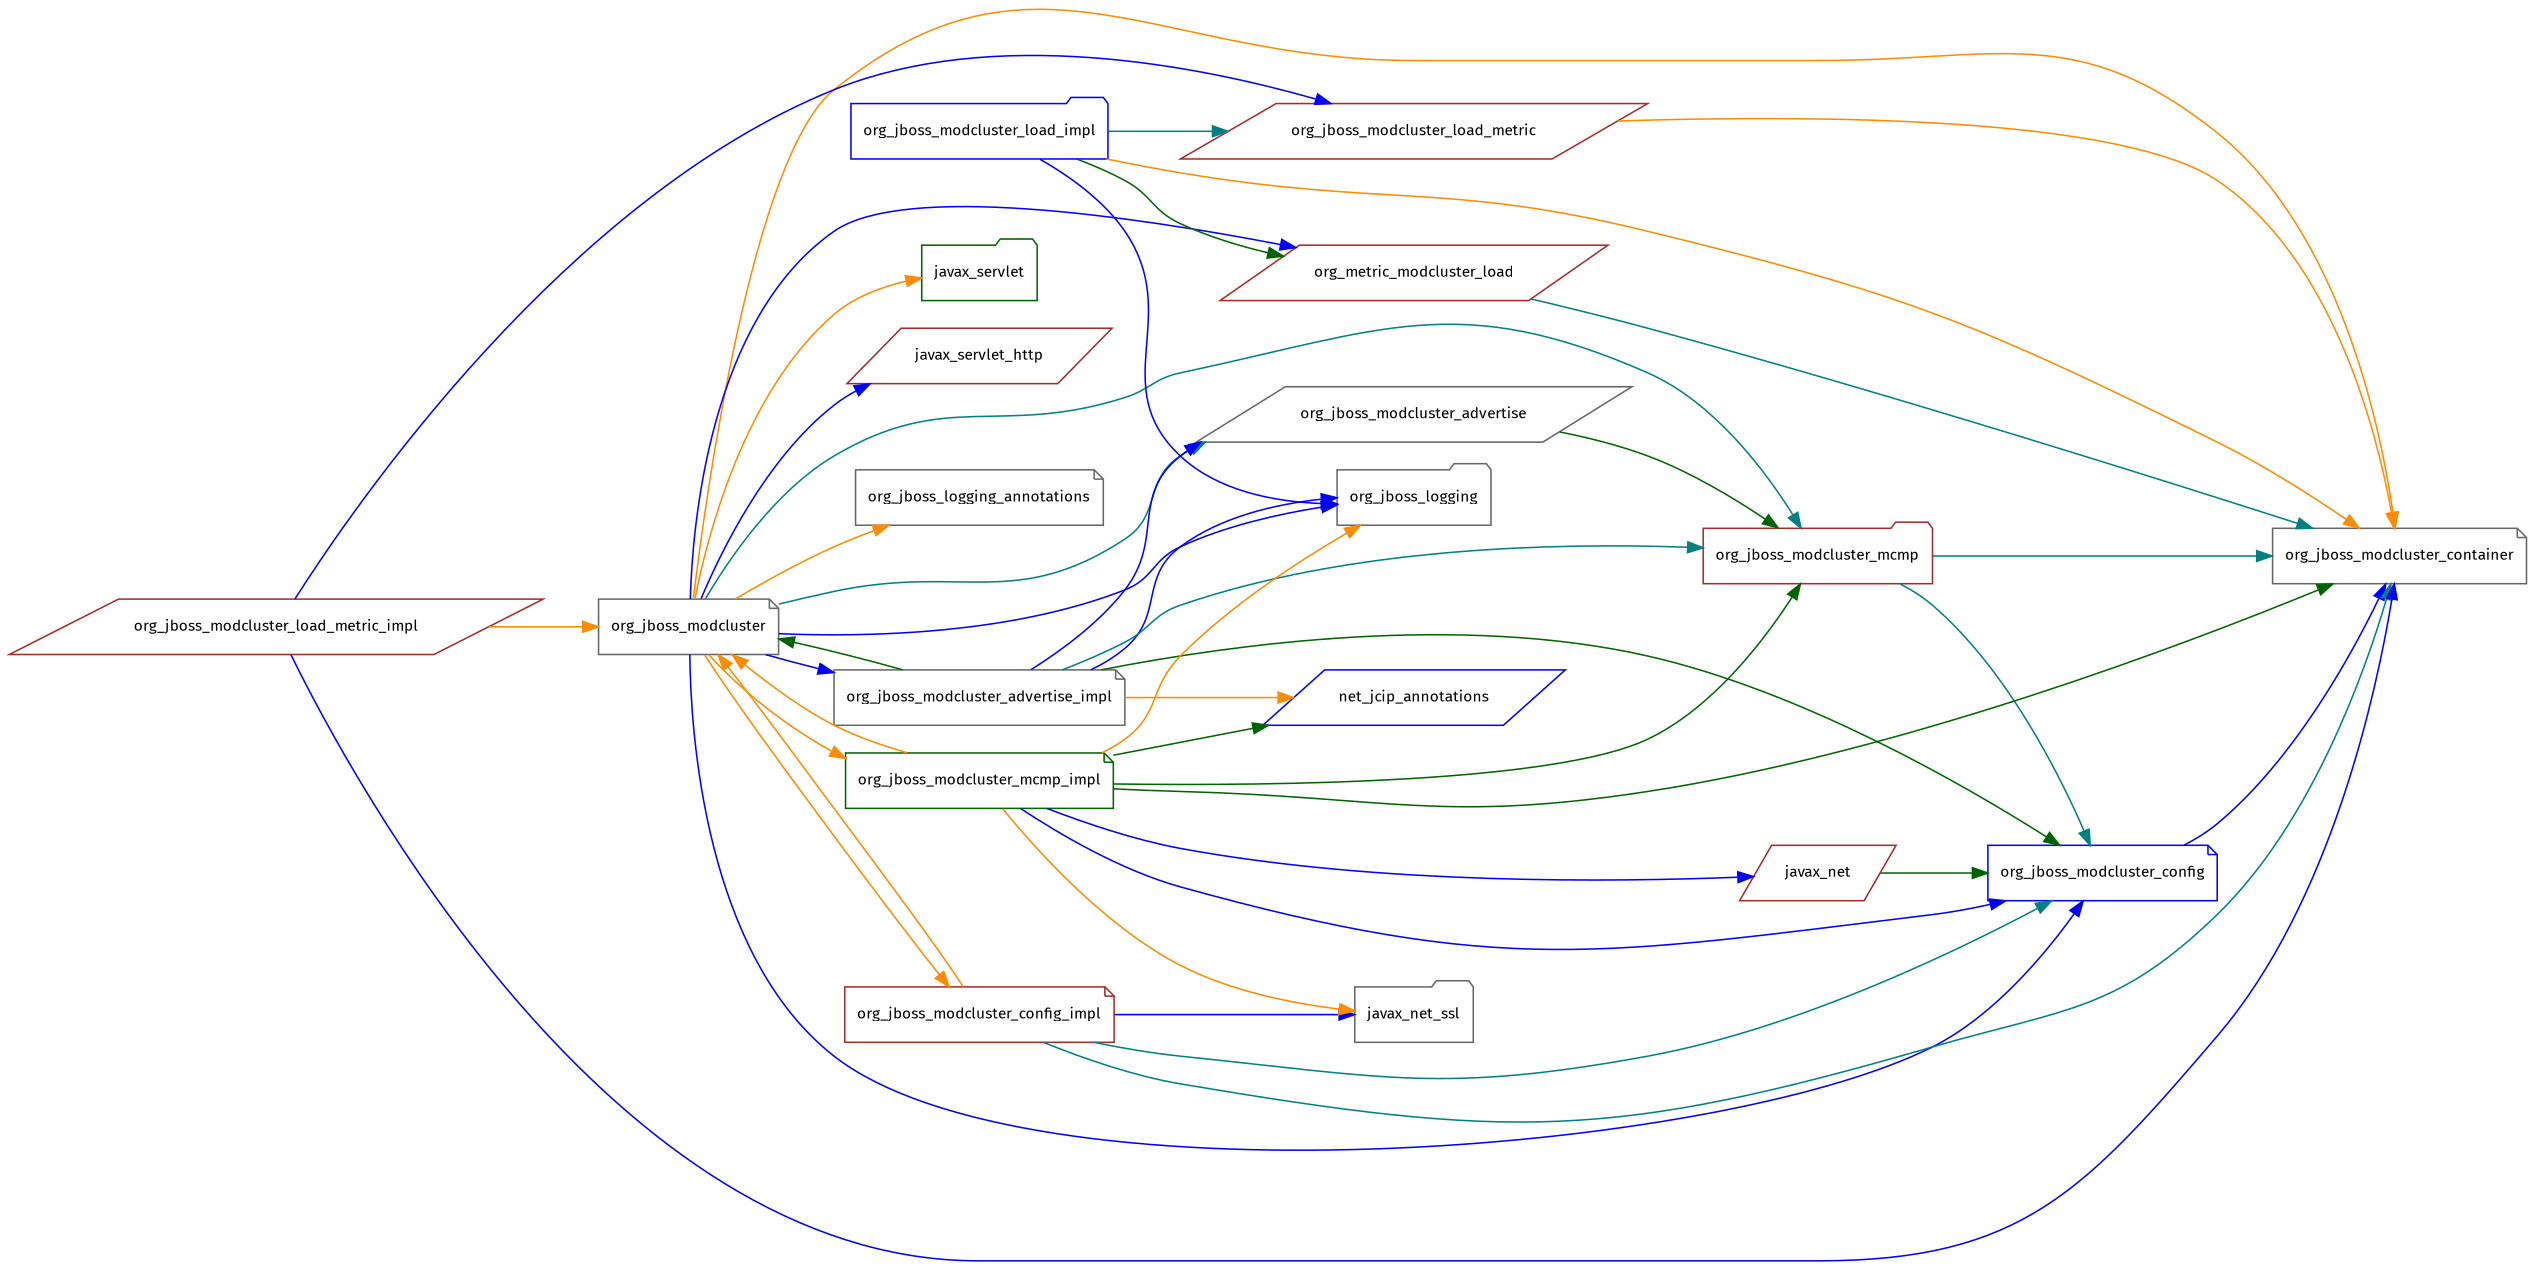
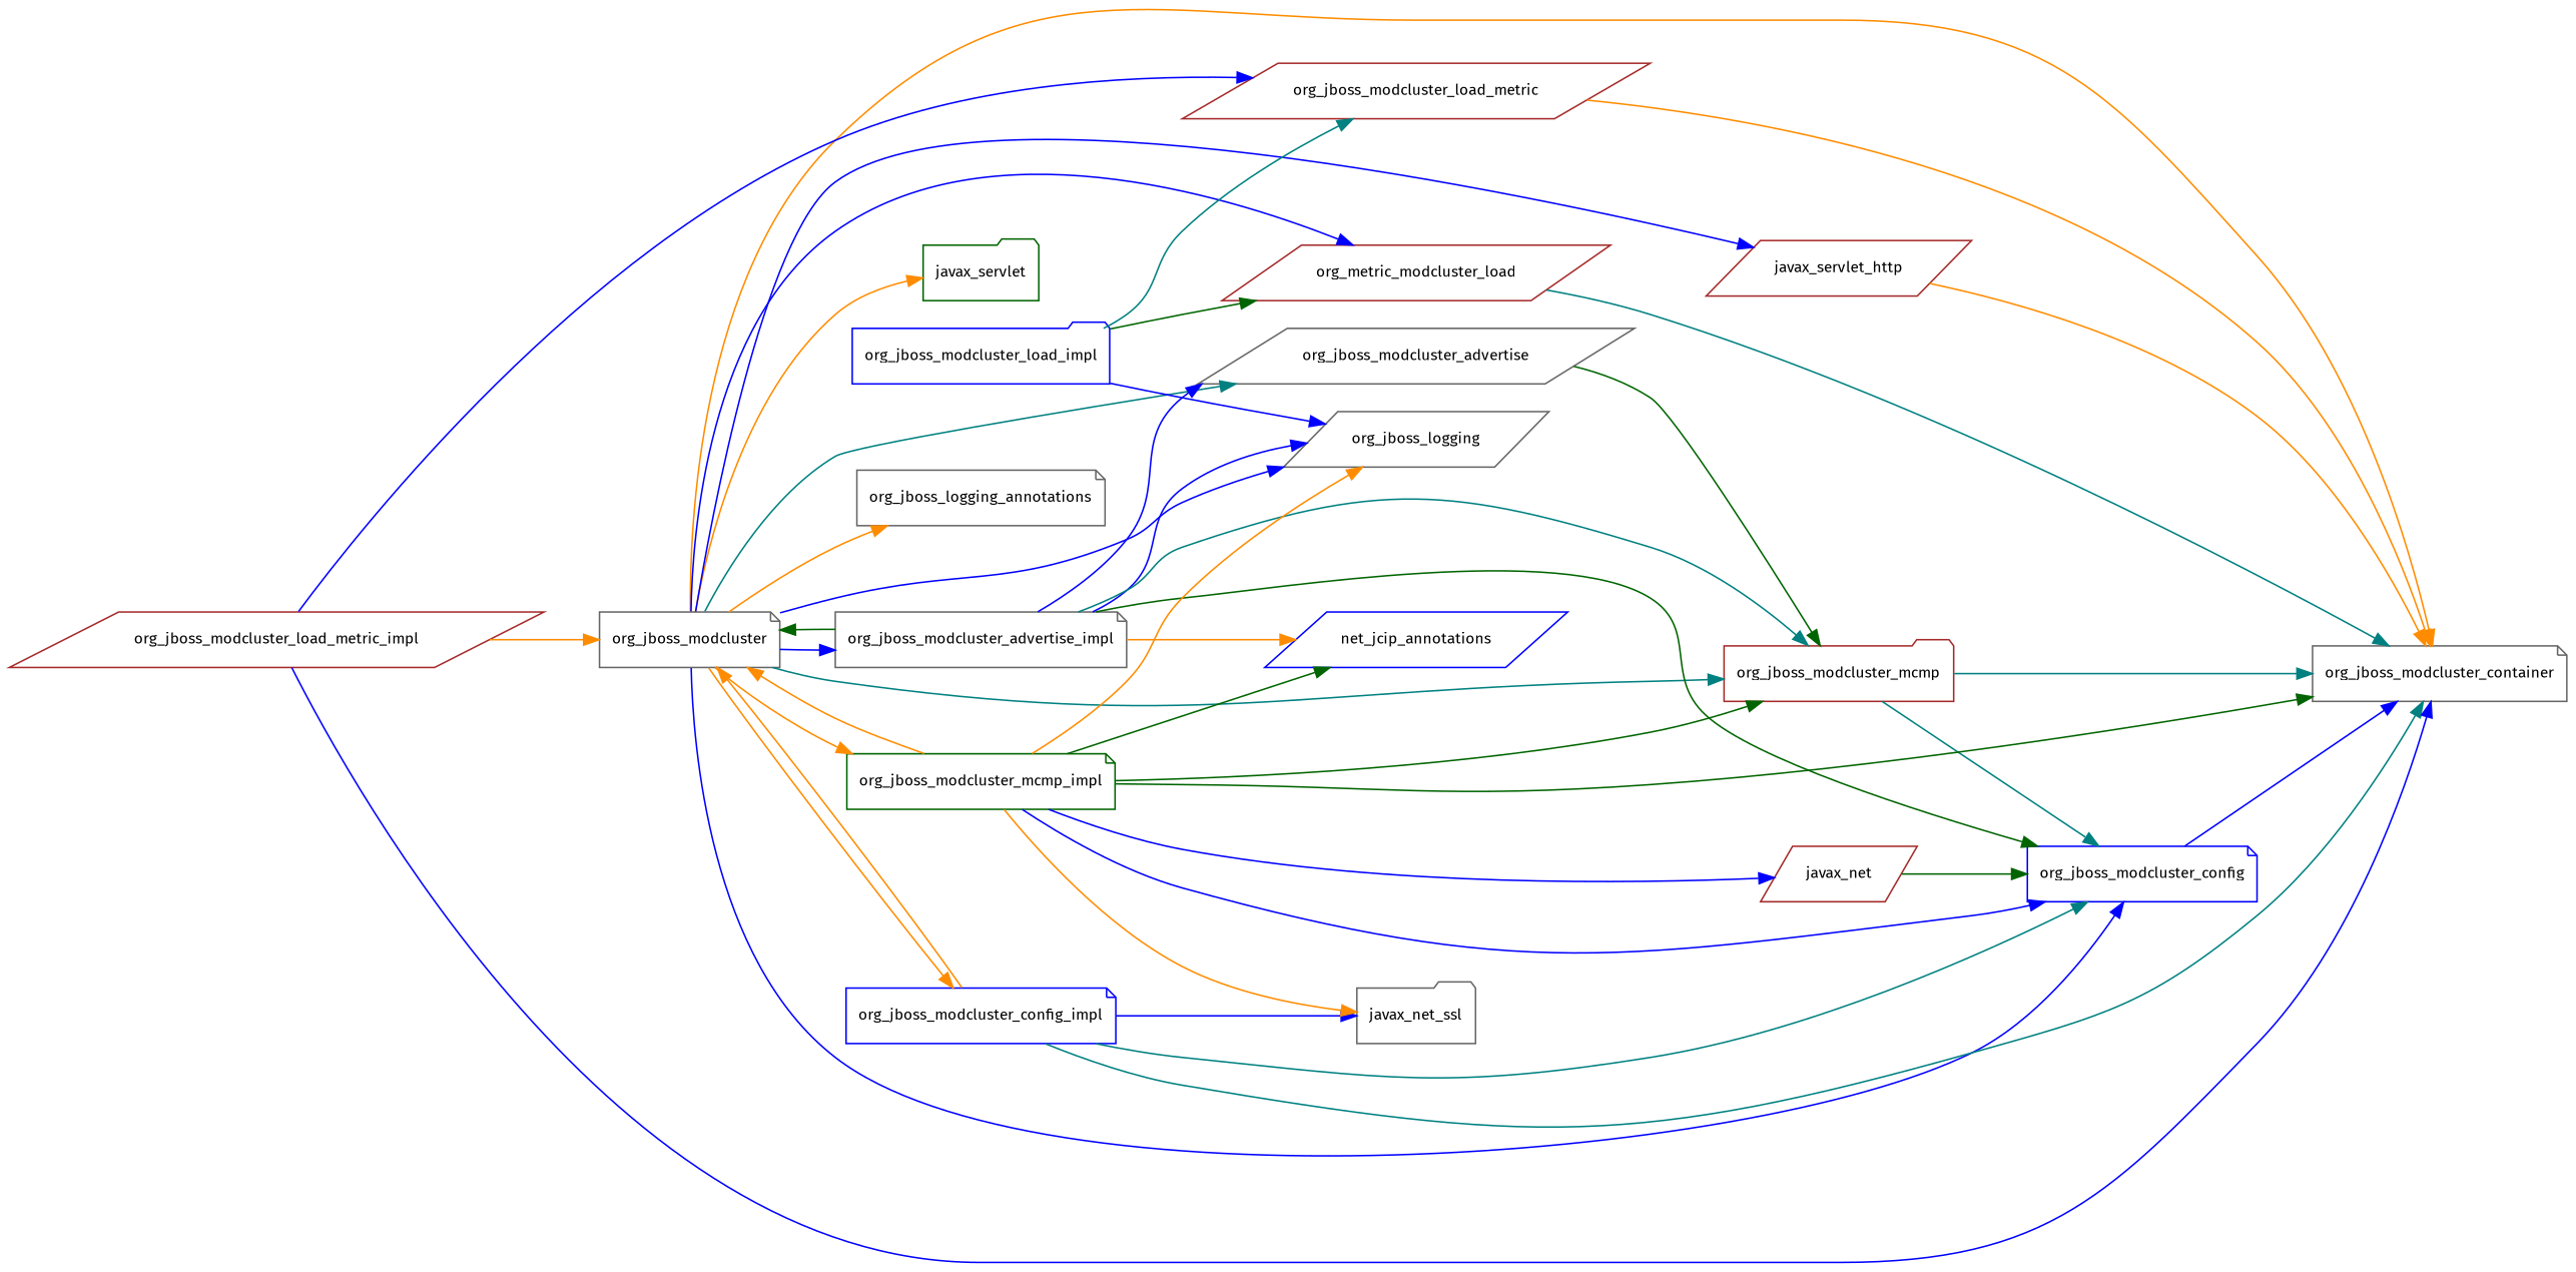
  digraph {
    fontname="Fira Sans"
    rankdir=LR
    node [color=gray40 fontname="Fira Sans" fontsize=10.0 shape=note]
    edge [color=blue fontname="Fira Sans"]
    org_jboss_modcluster
    javax_servlet [color=darkgreen shape=folder]
    javax_servlet_http [color=brown shape=parallelogram]
-   org_jboss_logging [shape=folder]
+   org_jboss_logging [shape=parallelogram]
    org_jboss_logging_annotations
    org_jboss_modcluster_advertise [shape=parallelogram]
    org_jboss_modcluster_advertise_impl
    org_jboss_modcluster_config [color=blue]
-   org_jboss_modcluster_config_impl [color=brown]
+   org_jboss_modcluster_config_impl [color=blue]
    org_jboss_modcluster_container
    n11 [color=brown label=org_metric_modcluster_load shape=parallelogram]
    org_jboss_modcluster_mcmp [color=brown shape=folder]
    org_jboss_modcluster_mcmp_impl [color=darkgreen]
    net_jcip_annotations [color=blue shape=parallelogram]
    javax_net_ssl [shape=folder]
    javax_net [color=brown shape=parallelogram]
    org_jboss_modcluster_load_impl [color=blue shape=folder]
    org_jboss_modcluster_load_metric [color=brown shape=parallelogram]
    org_jboss_modcluster_load_metric_impl [color=brown shape=parallelogram]
    org_jboss_modcluster -> javax_servlet [color=darkorange]
    org_jboss_modcluster -> javax_servlet_http
    org_jboss_modcluster -> org_jboss_logging
    org_jboss_modcluster -> org_jboss_logging_annotations [color=darkorange]
    org_jboss_modcluster -> org_jboss_modcluster_advertise [color=teal]
    org_jboss_modcluster -> org_jboss_modcluster_advertise_impl
    org_jboss_modcluster -> org_jboss_modcluster_config
    org_jboss_modcluster -> org_jboss_modcluster_config_impl [color=darkorange]
    org_jboss_modcluster -> org_jboss_modcluster_container [color=darkorange]
    org_jboss_modcluster -> n11
    org_jboss_modcluster -> org_jboss_modcluster_mcmp [color=teal]
    org_jboss_modcluster -> org_jboss_modcluster_mcmp_impl [color=darkorange]
    org_jboss_modcluster_advertise -> org_jboss_modcluster_mcmp [color=darkgreen]
    org_jboss_modcluster_advertise_impl -> org_jboss_modcluster [color=darkgreen]
    org_jboss_modcluster_advertise_impl -> org_jboss_logging
    org_jboss_modcluster_advertise_impl -> org_jboss_modcluster_advertise
    org_jboss_modcluster_advertise_impl -> org_jboss_modcluster_config [color=darkgreen]
    org_jboss_modcluster_advertise_impl -> org_jboss_modcluster_mcmp [color=teal]
    org_jboss_modcluster_advertise_impl -> net_jcip_annotations [color=darkorange]
    org_jboss_modcluster_config -> org_jboss_modcluster_container
    org_jboss_modcluster_config_impl -> org_jboss_modcluster [color=darkorange]
    org_jboss_modcluster_config_impl -> org_jboss_modcluster_config [color=teal]
    org_jboss_modcluster_config_impl -> org_jboss_modcluster_container [color=teal]
    org_jboss_modcluster_config_impl -> javax_net_ssl
    n11 -> org_jboss_modcluster_container [color=teal]
    org_jboss_modcluster_mcmp -> org_jboss_modcluster_config [color=teal]
    org_jboss_modcluster_mcmp -> org_jboss_modcluster_container [color=teal]
    org_jboss_modcluster_mcmp_impl -> org_jboss_modcluster [color=darkorange]
    org_jboss_modcluster_mcmp_impl -> org_jboss_logging [color=darkorange]
    org_jboss_modcluster_mcmp_impl -> org_jboss_modcluster_config
    org_jboss_modcluster_mcmp_impl -> org_jboss_modcluster_container [color=darkgreen]
    org_jboss_modcluster_mcmp_impl -> org_jboss_modcluster_mcmp [color=darkgreen]
    org_jboss_modcluster_mcmp_impl -> net_jcip_annotations [color=darkgreen]
    org_jboss_modcluster_mcmp_impl -> javax_net_ssl [color=darkorange]
    org_jboss_modcluster_mcmp_impl -> javax_net
    javax_net -> org_jboss_modcluster_config [color=darkgreen]
    org_jboss_modcluster_load_impl -> org_jboss_logging
-   org_jboss_modcluster_load_impl -> org_jboss_modcluster_container [color=darkorange]
+   javax_servlet_http -> org_jboss_modcluster_container [color=darkorange]
    org_jboss_modcluster_load_impl -> n11 [color=darkgreen]
    org_jboss_modcluster_load_impl -> org_jboss_modcluster_load_metric [color=teal]
    org_jboss_modcluster_load_metric -> org_jboss_modcluster_container [color=darkorange]
    org_jboss_modcluster_load_metric_impl -> org_jboss_modcluster [color=darkorange]
    org_jboss_modcluster_load_metric_impl -> org_jboss_modcluster_container
    org_jboss_modcluster_load_metric_impl -> org_jboss_modcluster_load_metric
  }
